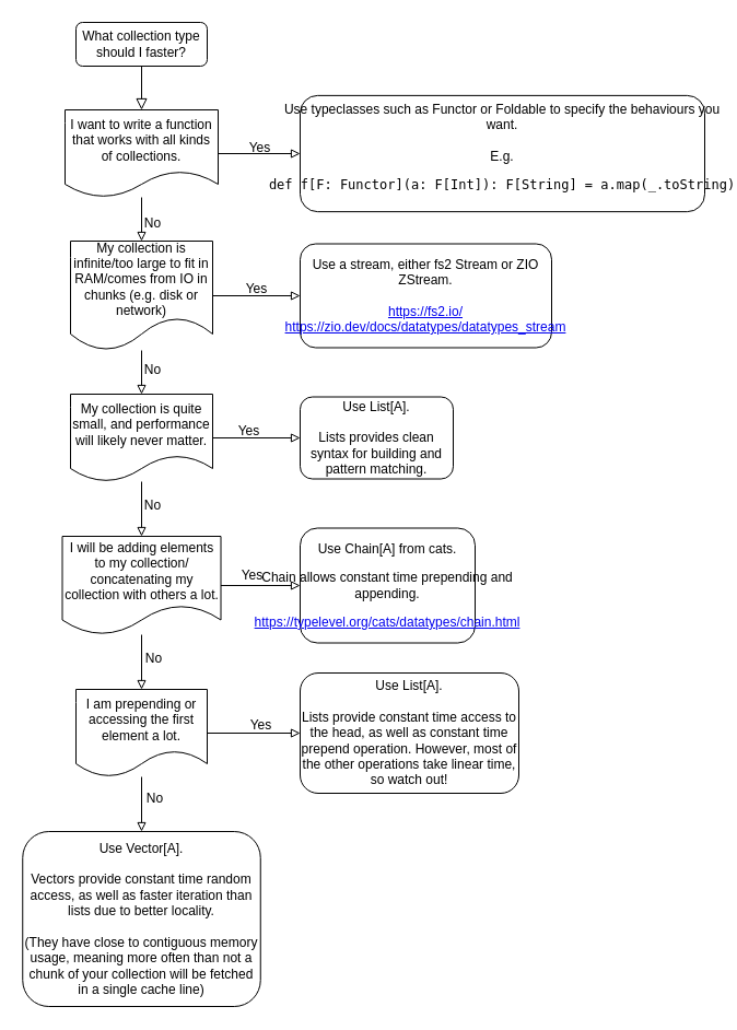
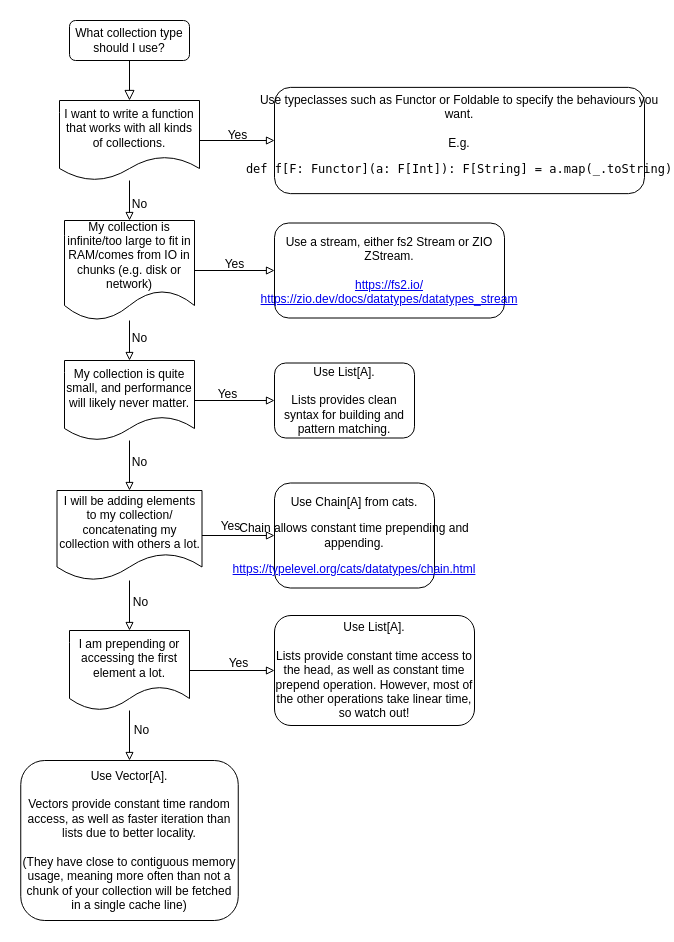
  <mxCell id="0" />
  <mxCell id="1" parent="0" />
  <mxCell id="2" value="" style="rounded=0;html=1;jettySize=auto;orthogonalLoop=1;fontSize=11;endArrow=block;endFill=0;endSize=8;strokeWidth=1;shadow=0;labelBackgroundColor=none;edgeStyle=orthogonalEdgeStyle;entryX=0.5;entryY=0;entryDx=0;entryDy=0;" parent="1" source="3" target="9" edge="1"><mxGeometry relative="1" as="geometry"><mxPoint x="129" y="60" as="targetPoint" /></mxGeometry></mxCell>
- <mxCell id="3" value="What collection type should I faster?" style="rounded=1;whiteSpace=wrap;html=1;fontSize=12;glass=0;strokeWidth=1;shadow=0;" parent="1" vertex="1"><mxGeometry x="69" y="20" width="120" height="40" as="geometry" /></mxCell>
+ <mxCell id="3" value="What collection type should I use?" style="rounded=1;whiteSpace=wrap;html=1;fontSize=12;glass=0;strokeWidth=1;shadow=0;" parent="1" vertex="1"><mxGeometry x="69" y="20" width="120" height="40" as="geometry" /></mxCell>
  <mxCell id="4" value="&lt;div align=&quot;center&quot;&gt;Use typeclasses such as Functor or Foldable to specify the behaviours you want.&lt;/div&gt;&lt;div align=&quot;center&quot;&gt;&lt;br&gt;&lt;/div&gt;&lt;div align=&quot;center&quot;&gt;E.g.&lt;/div&gt;&lt;div align=&quot;center&quot;&gt;&lt;pre&gt;def f[F: Functor](a: F[Int]): F[String] = a.map(_.toString)&lt;/pre&gt;&lt;/div&gt;" style="rounded=1;whiteSpace=wrap;html=1;fontSize=12;glass=0;strokeWidth=1;shadow=0;align=center;" parent="1" vertex="1"><mxGeometry x="274" y="86.88" width="370" height="106.25" as="geometry" /></mxCell>
  <mxCell id="5" style="edgeStyle=orthogonalEdgeStyle;rounded=0;orthogonalLoop=1;jettySize=auto;html=1;endArrow=block;endFill=0;entryX=0.5;entryY=0;entryDx=0;entryDy=0;" parent="1" source="9" target="14" edge="1"><mxGeometry relative="1" as="geometry"><mxPoint x="129" y="260" as="targetPoint" /></mxGeometry></mxCell>
  <mxCell id="6" value="No" style="text;html=1;align=center;verticalAlign=middle;resizable=0;points=[];" parent="5" vertex="1" connectable="0"><mxGeometry x="0.17" y="1" relative="1" as="geometry"><mxPoint x="8" as="offset" /></mxGeometry></mxCell>
  <mxCell id="7" style="edgeStyle=orthogonalEdgeStyle;rounded=0;orthogonalLoop=1;jettySize=auto;html=1;entryX=0;entryY=0.5;entryDx=0;entryDy=0;endArrow=block;endFill=0;" parent="1" source="9" target="4" edge="1"><mxGeometry relative="1" as="geometry" /></mxCell>
  <mxCell id="8" value="Yes" style="text;html=1;align=center;verticalAlign=middle;resizable=0;points=[];" parent="7" vertex="1" connectable="0"><mxGeometry x="0.3" y="-2" relative="1" as="geometry"><mxPoint x="-12" y="-8" as="offset" /></mxGeometry></mxCell>
  <mxCell id="9" value="I want to write a function that works with all kinds of collections." style="shape=document;whiteSpace=wrap;html=1;boundedLbl=1;align=center;" parent="1" vertex="1"><mxGeometry x="59" y="100" width="140" height="80" as="geometry" /></mxCell>
  <mxCell id="10" style="edgeStyle=orthogonalEdgeStyle;rounded=0;orthogonalLoop=1;jettySize=auto;html=1;endArrow=block;endFill=0;entryX=0;entryY=0.5;entryDx=0;entryDy=0;" parent="1" source="14" target="15" edge="1"><mxGeometry relative="1" as="geometry"><mxPoint x="284" y="300" as="targetPoint" /></mxGeometry></mxCell>
  <mxCell id="11" value="Yes" style="text;html=1;align=center;verticalAlign=middle;resizable=0;points=[];" parent="10" vertex="1" connectable="0"><mxGeometry x="-0.189" y="1" relative="1" as="geometry"><mxPoint x="7" y="-6" as="offset" /></mxGeometry></mxCell>
  <mxCell id="12" style="edgeStyle=orthogonalEdgeStyle;rounded=0;orthogonalLoop=1;jettySize=auto;html=1;endArrow=block;endFill=0;entryX=0.5;entryY=0;entryDx=0;entryDy=0;" parent="1" source="14" target="20" edge="1"><mxGeometry relative="1" as="geometry"><mxPoint x="129" y="470" as="targetPoint" /></mxGeometry></mxCell>
  <mxCell id="13" value="No" style="text;html=1;align=center;verticalAlign=middle;resizable=0;points=[];" parent="12" vertex="1" connectable="0"><mxGeometry x="-0.152" y="-1" relative="1" as="geometry"><mxPoint x="10" as="offset" /></mxGeometry></mxCell>
  <mxCell id="14" value="My collection is infinite/too large to fit in RAM/comes from IO in chunks (e.g. disk or network)" style="shape=document;whiteSpace=wrap;html=1;boundedLbl=1;align=center;" parent="1" vertex="1"><mxGeometry x="64" y="220" width="130" height="100" as="geometry" /></mxCell>
  <mxCell id="15" value="&lt;div&gt;Use a stream, either fs2 Stream or ZIO ZStream.&lt;/div&gt;&lt;div&gt;&lt;br&gt;&lt;/div&gt;&lt;div&gt;&lt;a href=&quot;https://fs2.io/&quot;&gt;https://fs2.io/&lt;/a&gt;&lt;/div&gt;&lt;div&gt;&lt;a href=&quot;https://zio.dev/docs/datatypes/datatypes_stream&quot;&gt;https://zio.dev/docs/datatypes/datatypes_stream&lt;/a&gt;&lt;br&gt;&lt;/div&gt;" style="rounded=1;whiteSpace=wrap;html=1;align=center;" parent="1" vertex="1"><mxGeometry x="274" y="222.5" width="230" height="95" as="geometry" /></mxCell>
  <mxCell id="16" style="edgeStyle=orthogonalEdgeStyle;rounded=0;orthogonalLoop=1;jettySize=auto;html=1;endArrow=block;endFill=0;entryX=0;entryY=0.5;entryDx=0;entryDy=0;" parent="1" source="20" target="21" edge="1"><mxGeometry relative="1" as="geometry"><mxPoint x="334" y="460" as="targetPoint" /></mxGeometry></mxCell>
  <mxCell id="17" value="Yes" style="text;html=1;align=center;verticalAlign=middle;resizable=0;points=[];" parent="16" vertex="1" connectable="0"><mxGeometry x="-0.193" y="-1" relative="1" as="geometry"><mxPoint y="-8" as="offset" /></mxGeometry></mxCell>
  <mxCell id="18" style="edgeStyle=orthogonalEdgeStyle;rounded=0;orthogonalLoop=1;jettySize=auto;html=1;endArrow=block;endFill=0;entryX=0.5;entryY=0;entryDx=0;entryDy=0;" edge="1" parent="1" source="20" target="26"><mxGeometry relative="1" as="geometry"><mxPoint x="129" y="580" as="targetPoint" /></mxGeometry></mxCell>
  <mxCell id="19" value="No" style="text;html=1;align=center;verticalAlign=middle;resizable=0;points=[];" vertex="1" connectable="0" parent="18"><mxGeometry x="-0.157" y="2" relative="1" as="geometry"><mxPoint x="7" as="offset" /></mxGeometry></mxCell>
  <mxCell id="20" value="My collection is quite small, and performance will likely never matter. " style="shape=document;whiteSpace=wrap;html=1;boundedLbl=1;align=center;" parent="1" vertex="1"><mxGeometry x="64" y="360" width="130" height="80" as="geometry" /></mxCell>
  <mxCell id="21" value="&lt;div&gt;Use List[A].&lt;/div&gt;&lt;div&gt;&lt;br&gt;&lt;/div&gt;&lt;div&gt;Lists provides clean syntax for building and pattern matching.&lt;br&gt;&lt;/div&gt;" style="rounded=1;whiteSpace=wrap;html=1;align=center;" parent="1" vertex="1"><mxGeometry x="274" y="362.5" width="140" height="75" as="geometry" /></mxCell>
  <mxCell id="22" style="edgeStyle=orthogonalEdgeStyle;rounded=0;orthogonalLoop=1;jettySize=auto;html=1;endArrow=block;endFill=0;entryX=0;entryY=0.5;entryDx=0;entryDy=0;" edge="1" parent="1" source="26" target="27"><mxGeometry relative="1" as="geometry"><mxPoint x="334" y="640" as="targetPoint" /></mxGeometry></mxCell>
  <mxCell id="23" value="Yes" style="text;html=1;align=center;verticalAlign=middle;resizable=0;points=[];" vertex="1" connectable="0" parent="22"><mxGeometry x="-0.331" y="1" relative="1" as="geometry"><mxPoint x="4" y="-9" as="offset" /></mxGeometry></mxCell>
  <mxCell id="24" style="edgeStyle=orthogonalEdgeStyle;rounded=0;orthogonalLoop=1;jettySize=auto;html=1;endArrow=block;endFill=0;entryX=0.5;entryY=0;entryDx=0;entryDy=0;" edge="1" parent="1" source="26" target="32"><mxGeometry relative="1" as="geometry"><mxPoint x="129" y="650" as="targetPoint" /></mxGeometry></mxCell>
  <mxCell id="25" value="No" style="text;html=1;align=center;verticalAlign=middle;resizable=0;points=[];" vertex="1" connectable="0" parent="24"><mxGeometry x="-0.167" y="1" relative="1" as="geometry"><mxPoint x="9" as="offset" /></mxGeometry></mxCell>
  <mxCell id="26" value="I will be adding elements to my collection/ concatenating my collection with others a lot." style="shape=document;whiteSpace=wrap;html=1;boundedLbl=1;" vertex="1" parent="1"><mxGeometry x="56.5" y="490" width="145" height="90" as="geometry" /></mxCell>
  <mxCell id="27" value="&lt;div&gt;&lt;p&gt;Use Chain[A] from cats.&lt;/p&gt;&lt;p&gt;Chain allows constant time prepending and appending.&lt;/p&gt;&lt;/div&gt;&lt;div&gt;&lt;p&gt;&lt;a href=&quot;https://typelevel.org/cats/datatypes/chain.html&quot;&gt;https://typelevel.org/cats/datatypes/chain.html&lt;/a&gt;&lt;/p&gt;&lt;/div&gt;" style="rounded=1;whiteSpace=wrap;html=1;" vertex="1" parent="1"><mxGeometry x="274" y="482.5" width="160" height="105" as="geometry" /></mxCell>
  <mxCell id="28" style="edgeStyle=orthogonalEdgeStyle;rounded=0;orthogonalLoop=1;jettySize=auto;html=1;endArrow=block;endFill=0;entryX=0;entryY=0.5;entryDx=0;entryDy=0;" edge="1" parent="1" source="32" target="33"><mxGeometry relative="1" as="geometry"><mxPoint x="274" y="670" as="targetPoint" /></mxGeometry></mxCell>
  <mxCell id="29" value="Yes" style="text;html=1;align=center;verticalAlign=middle;resizable=0;points=[];" vertex="1" connectable="0" parent="28"><mxGeometry x="0.287" y="1" relative="1" as="geometry"><mxPoint x="-7" y="-7" as="offset" /></mxGeometry></mxCell>
  <mxCell id="30" style="edgeStyle=orthogonalEdgeStyle;rounded=0;orthogonalLoop=1;jettySize=auto;html=1;endArrow=block;endFill=0;entryX=0.5;entryY=0;entryDx=0;entryDy=0;" edge="1" parent="1" source="32" target="34"><mxGeometry relative="1" as="geometry"><mxPoint x="129" y="770" as="targetPoint" /></mxGeometry></mxCell>
  <mxCell id="31" value="No" style="text;html=1;align=center;verticalAlign=middle;resizable=0;points=[];" vertex="1" connectable="0" parent="30"><mxGeometry x="-0.248" y="-2" relative="1" as="geometry"><mxPoint x="13" as="offset" /></mxGeometry></mxCell>
  <mxCell id="32" value="I am prepending or accessing the first element a lot." style="shape=document;whiteSpace=wrap;html=1;boundedLbl=1;" vertex="1" parent="1"><mxGeometry x="69" y="630" width="120" height="80" as="geometry" /></mxCell>
  <mxCell id="33" value="&lt;div&gt;Use List[A].&lt;/div&gt;&lt;div&gt;&lt;br&gt;&lt;/div&gt;&lt;div&gt;Lists provide constant time access to the head, as well as constant time prepend operation. However, most of the other operations take linear time, so watch out!&lt;br&gt;&lt;/div&gt;" style="rounded=1;whiteSpace=wrap;html=1;" vertex="1" parent="1"><mxGeometry x="274" y="615" width="200" height="110" as="geometry" /></mxCell>
  <mxCell id="34" value="&lt;div&gt;Use Vector[A].&lt;/div&gt;&lt;div&gt;&lt;br&gt;&lt;/div&gt;&lt;div&gt;Vectors provide constant time random access, as well as faster iteration than lists due to better locality. &lt;br&gt;&lt;/div&gt;&lt;div&gt;&lt;br&gt;&lt;/div&gt;&lt;div&gt;(They have close to contiguous memory usage, meaning more often than not a chunk of your collection will be fetched in a single cache line)&lt;br&gt;&lt;/div&gt;" style="rounded=1;whiteSpace=wrap;html=1;" vertex="1" parent="1"><mxGeometry x="20.25" y="760" width="217.5" height="160" as="geometry" /></mxCell>
